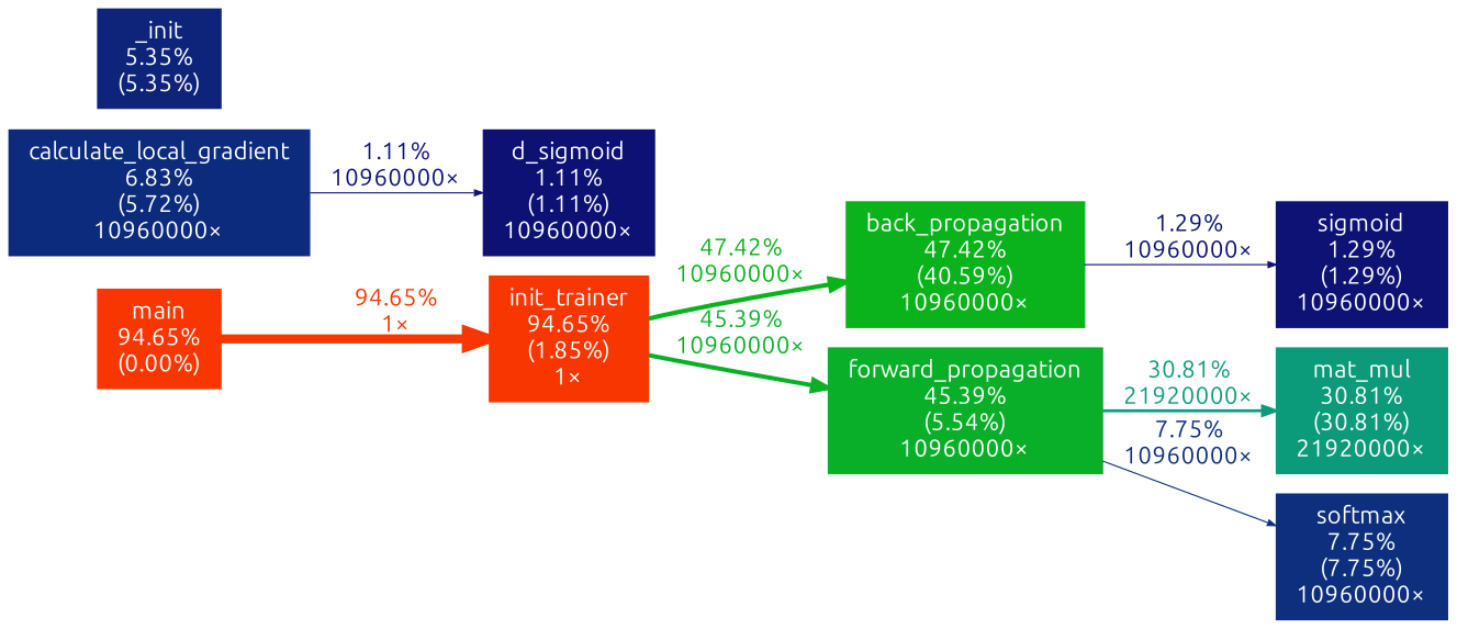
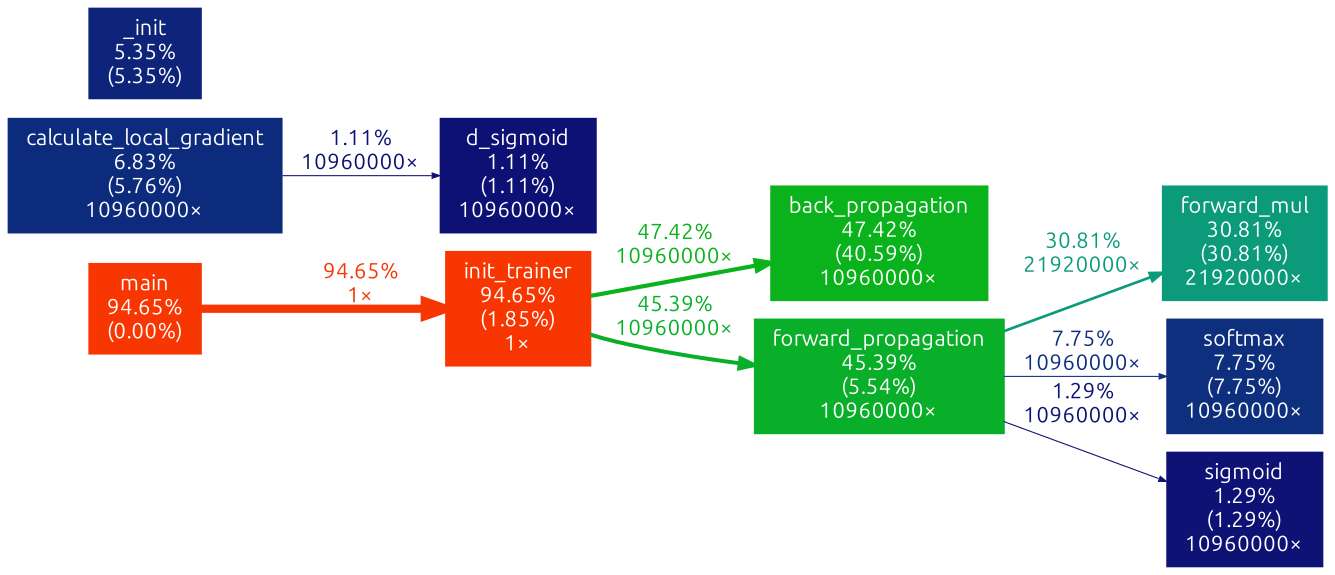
  digraph {
    fontname=Ubuntu
    nodesep=0.125
    rankdir=LR
    ranksep=0.25
    node [color="#f73601" fontcolor="#ffffff" fontname=Ubuntu fontsize=10.00 shape=box style=filled]
    edge [arrowsize=0.35 fontname=Ubuntu fontsize=10.00 labeldistance=0.50 penwidth=0.50]
    n1 [height=0 label="init_trainer\n94.65%\n(1.85%)\n1×" width=0]
    n2 [color="#0ab21b" height=0 label="back_propagation\n47.42%\n(40.59%)\n10960000×" width=0]
    n3 [color="#0aaf29" height=0 label="forward_propagation\n45.39%\n(5.54%)\n10960000×" width=0]
-   n4 [color="#0c9b7a" height=0 label="mat_mul\n30.81%\n(30.81%)\n21920000×" width=0]
+   n4 [color="#0c9b7a" height=0 label="forward_mul\n30.81%\n(30.81%)\n21920000×" width=0]
    n5 [color="#0d2f7d" height=0 label="softmax\n7.75%\n(7.75%)\n10960000×" width=0]
    n6 [color="#0d1274" height=0 label="sigmoid\n1.29%\n(1.29%)\n10960000×" width=0]
-   n7 [color="#0d2b7c" height=0 label="calculate_local_gradient\n6.83%\n(5.72%)\n10960000×" width=0]
+   n7 [color="#0d2b7c" height=0 label="calculate_local_gradient\n6.83%\n(5.76%)\n10960000×" width=0]
    n8 [color="#0d1174" height=0 label="d_sigmoid\n1.11%\n(1.11%)\n10960000×" width=0]
    n9 [height=0 label="main\n94.65%\n(0.00%)" width=0]
    n10 [color="#0d247a" height=0 label="_init\n5.35%\n(5.35%)" width=0]
    n1 -> n2 [arrowsize=0.69 color="#0ab21b" fontcolor="#0ab21b" label="47.42%\n10960000×" labeldistance=1.90 penwidth=1.90]
    n1 -> n3 [arrowsize=0.67 color="#0aaf29" fontcolor="#0aaf29" label="45.39%\n10960000×" labeldistance=1.82 penwidth=1.82]
    n3 -> n4 [arrowsize=0.56 color="#0c9b7a" fontcolor="#0c9b7a" label="30.81%\n21920000×" labeldistance=1.23 penwidth=1.23]
    n3 -> n5 [color="#0d2f7d" fontcolor="#0d2f7d" label="7.75%\n10960000×"]
-   n2 -> n6 [color="#0d1274" fontcolor="#0d1274" label="1.29%\n10960000×"]
+   n3 -> n6 [color="#0d1274" fontcolor="#0d1274" label="1.29%\n10960000×"]
    n7 -> n8 [color="#0d1174" fontcolor="#0d1174" label="1.11%\n10960000×"]
    n9 -> n1 [arrowsize=0.97 color="#f73601" fontcolor="#f73601" label="94.65%\n1×" labeldistance=3.79 penwidth=3.79]
  }
